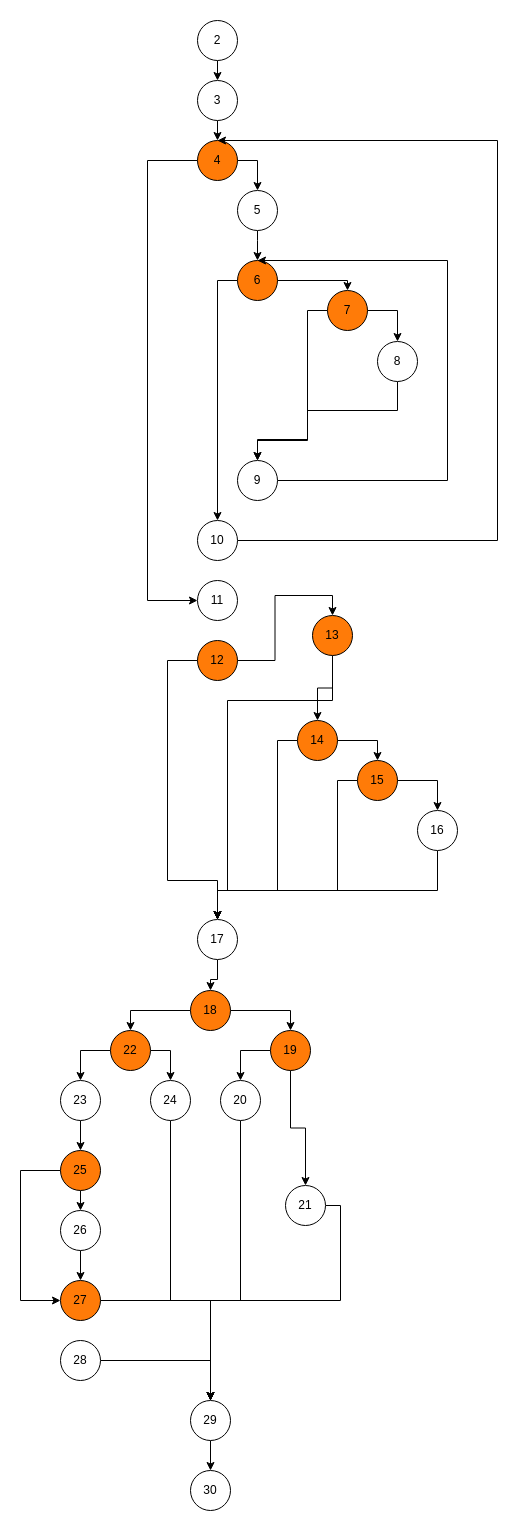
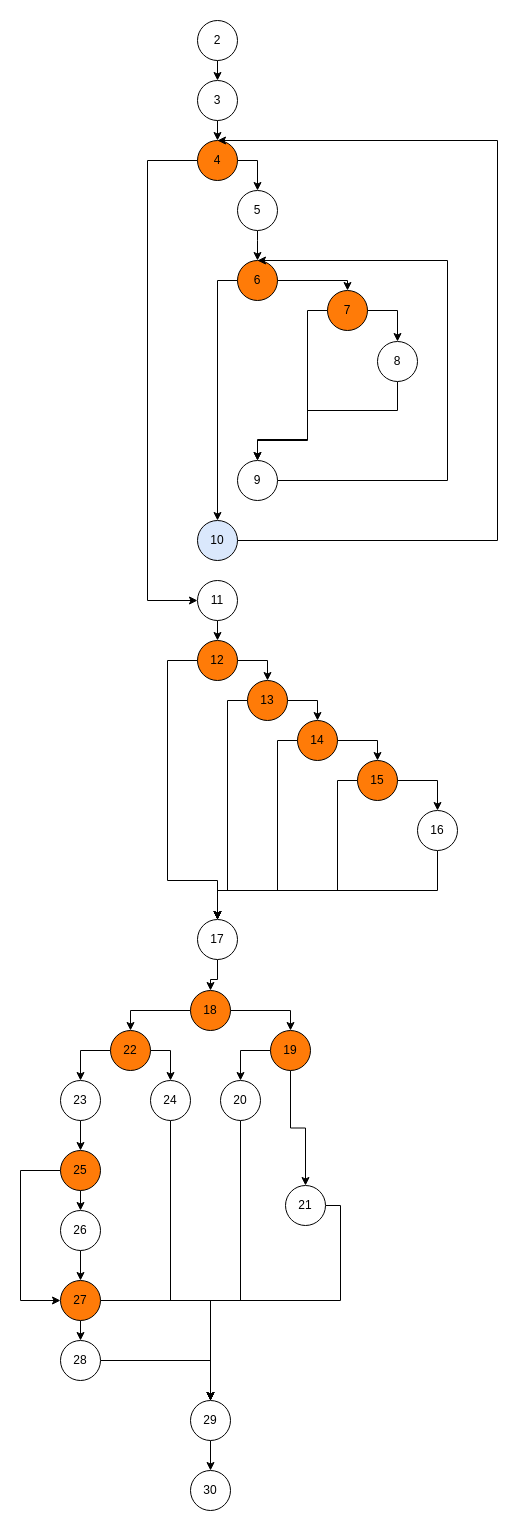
  <mxCell id="0" />
  <mxCell id="1" parent="0" />
  <mxCell id="2" style="edgeStyle=orthogonalEdgeStyle;rounded=0;orthogonalLoop=1;jettySize=auto;html=1;exitX=0.5;exitY=1;exitDx=0;exitDy=0;entryX=0.5;entryY=0;entryDx=0;entryDy=0;" parent="1" source="3" target="5" edge="1"><mxGeometry relative="1" as="geometry" /></mxCell>
  <mxCell id="3" value="2" style="ellipse;whiteSpace=wrap;html=1;aspect=fixed;" parent="1" vertex="1"><mxGeometry x="197" y="20" width="40" height="40" as="geometry" /></mxCell>
  <mxCell id="4" style="edgeStyle=orthogonalEdgeStyle;rounded=0;orthogonalLoop=1;jettySize=auto;html=1;exitX=0.5;exitY=1;exitDx=0;exitDy=0;entryX=0.5;entryY=0;entryDx=0;entryDy=0;" parent="1" source="5" target="8" edge="1"><mxGeometry relative="1" as="geometry" /></mxCell>
  <mxCell id="5" value="3" style="ellipse;whiteSpace=wrap;html=1;aspect=fixed;" parent="1" vertex="1"><mxGeometry x="197" y="80" width="40" height="40" as="geometry" /></mxCell>
  <mxCell id="6" style="edgeStyle=orthogonalEdgeStyle;rounded=0;orthogonalLoop=1;jettySize=auto;html=1;entryX=0.5;entryY=0;entryDx=0;entryDy=0;" parent="1" source="8" target="10" edge="1"><mxGeometry relative="1" as="geometry"><Array as="points"><mxPoint x="257" y="160" /></Array></mxGeometry></mxCell>
  <mxCell id="7" style="edgeStyle=orthogonalEdgeStyle;rounded=0;orthogonalLoop=1;jettySize=auto;html=1;entryX=0;entryY=0.5;entryDx=0;entryDy=0;" parent="1" source="8" target="24" edge="1"><mxGeometry relative="1" as="geometry"><Array as="points"><mxPoint x="147" y="160" /><mxPoint x="147" y="600" /></Array></mxGeometry></mxCell>
  <mxCell id="8" value="4" style="ellipse;whiteSpace=wrap;html=1;aspect=fixed;fillColor=#FF7B08;" parent="1" vertex="1"><mxGeometry x="197" y="140" width="40" height="40" as="geometry" /></mxCell>
  <mxCell id="9" style="edgeStyle=orthogonalEdgeStyle;rounded=0;orthogonalLoop=1;jettySize=auto;html=1;entryX=0.5;entryY=0;entryDx=0;entryDy=0;" parent="1" source="10" target="13" edge="1"><mxGeometry relative="1" as="geometry"><Array as="points"><mxPoint x="257" y="240" /><mxPoint x="257" y="240" /></Array></mxGeometry></mxCell>
  <mxCell id="10" value="5" style="ellipse;whiteSpace=wrap;html=1;aspect=fixed;" parent="1" vertex="1"><mxGeometry x="237" y="190" width="40" height="40" as="geometry" /></mxCell>
  <mxCell id="11" style="edgeStyle=orthogonalEdgeStyle;rounded=0;orthogonalLoop=1;jettySize=auto;html=1;entryX=0.5;entryY=0;entryDx=0;entryDy=0;" parent="1" source="13" target="16" edge="1"><mxGeometry relative="1" as="geometry"><Array as="points"><mxPoint x="347" y="280" /></Array></mxGeometry></mxCell>
  <mxCell id="12" style="edgeStyle=orthogonalEdgeStyle;rounded=0;orthogonalLoop=1;jettySize=auto;html=1;entryX=0.5;entryY=0;entryDx=0;entryDy=0;" parent="1" source="13" target="22" edge="1"><mxGeometry relative="1" as="geometry"><Array as="points"><mxPoint x="217" y="280" /></Array></mxGeometry></mxCell>
  <mxCell id="13" value="6" style="ellipse;whiteSpace=wrap;html=1;aspect=fixed;fillColor=#FF7B08;" parent="1" vertex="1"><mxGeometry x="237" y="260" width="40" height="40" as="geometry" /></mxCell>
  <mxCell id="14" style="edgeStyle=orthogonalEdgeStyle;rounded=0;orthogonalLoop=1;jettySize=auto;html=1;entryX=0.5;entryY=0;entryDx=0;entryDy=0;" parent="1" source="16" target="18" edge="1"><mxGeometry relative="1" as="geometry" /></mxCell>
  <mxCell id="15" style="edgeStyle=orthogonalEdgeStyle;rounded=0;orthogonalLoop=1;jettySize=auto;html=1;entryX=0.5;entryY=0;entryDx=0;entryDy=0;" parent="1" source="16" target="20" edge="1"><mxGeometry relative="1" as="geometry"><Array as="points"><mxPoint x="307" y="310" /><mxPoint x="307" y="439" /><mxPoint x="257" y="439" /></Array></mxGeometry></mxCell>
  <mxCell id="16" value="7" style="ellipse;whiteSpace=wrap;html=1;aspect=fixed;fillColor=#FF7B08;" parent="1" vertex="1"><mxGeometry x="327" y="290" width="40" height="40" as="geometry" /></mxCell>
  <mxCell id="17" style="edgeStyle=orthogonalEdgeStyle;rounded=0;orthogonalLoop=1;jettySize=auto;html=1;entryX=0.5;entryY=0;entryDx=0;entryDy=0;" parent="1" source="18" target="20" edge="1"><mxGeometry relative="1" as="geometry"><Array as="points"><mxPoint x="397" y="410" /><mxPoint x="307" y="410" /><mxPoint x="307" y="440" /><mxPoint x="257" y="440" /></Array></mxGeometry></mxCell>
  <mxCell id="18" value="8" style="ellipse;whiteSpace=wrap;html=1;aspect=fixed;" parent="1" vertex="1"><mxGeometry x="377" y="341" width="40" height="40" as="geometry" /></mxCell>
  <mxCell id="19" style="edgeStyle=orthogonalEdgeStyle;rounded=0;orthogonalLoop=1;jettySize=auto;html=1;entryX=0.5;entryY=0;entryDx=0;entryDy=0;" parent="1" source="20" target="13" edge="1"><mxGeometry relative="1" as="geometry"><Array as="points"><mxPoint x="447" y="480" /><mxPoint x="447" y="260" /></Array></mxGeometry></mxCell>
  <mxCell id="20" value="9" style="ellipse;whiteSpace=wrap;html=1;aspect=fixed;" parent="1" vertex="1"><mxGeometry x="237" y="460" width="40" height="40" as="geometry" /></mxCell>
  <mxCell id="21" style="edgeStyle=orthogonalEdgeStyle;rounded=0;orthogonalLoop=1;jettySize=auto;html=1;entryX=0.5;entryY=0;entryDx=0;entryDy=0;" parent="1" source="22" target="8" edge="1"><mxGeometry relative="1" as="geometry"><Array as="points"><mxPoint x="497" y="540" /><mxPoint x="497" y="140" /></Array></mxGeometry></mxCell>
- <mxCell id="22" value="10" style="ellipse;whiteSpace=wrap;html=1;aspect=fixed;" parent="1" vertex="1"><mxGeometry x="197" y="520" width="40" height="40" as="geometry" /></mxCell>
+ <mxCell id="22" value="10" style="ellipse;whiteSpace=wrap;html=1;aspect=fixed;fillColor=#dae8fc;" parent="1" vertex="1"><mxGeometry x="197" y="520" width="40" height="40" as="geometry" /></mxCell>
+ <mxCell id="23" style="edgeStyle=orthogonalEdgeStyle;rounded=0;orthogonalLoop=1;jettySize=auto;html=1;exitX=0.5;exitY=1;exitDx=0;exitDy=0;entryX=0.5;entryY=0;entryDx=0;entryDy=0;" parent="1" source="24" target="27" edge="1"><mxGeometry relative="1" as="geometry" /></mxCell>
  <mxCell id="24" value="11" style="ellipse;whiteSpace=wrap;html=1;aspect=fixed;" parent="1" vertex="1"><mxGeometry x="197" y="580" width="40" height="40" as="geometry" /></mxCell>
  <mxCell id="25" style="edgeStyle=orthogonalEdgeStyle;rounded=0;orthogonalLoop=1;jettySize=auto;html=1;entryX=0.5;entryY=0;entryDx=0;entryDy=0;" parent="1" source="27" target="30" edge="1"><mxGeometry relative="1" as="geometry" /></mxCell>
  <mxCell id="26" style="edgeStyle=orthogonalEdgeStyle;rounded=0;orthogonalLoop=1;jettySize=auto;html=1;entryX=0.5;entryY=0;entryDx=0;entryDy=0;" parent="1" source="27" target="40" edge="1"><mxGeometry relative="1" as="geometry"><Array as="points"><mxPoint x="167" y="660" /><mxPoint x="167" y="880" /><mxPoint x="217" y="880" /></Array></mxGeometry></mxCell>
  <mxCell id="27" value="12" style="ellipse;whiteSpace=wrap;html=1;aspect=fixed;fillColor=#FF7B08;" parent="1" vertex="1"><mxGeometry x="197" y="640" width="40" height="40" as="geometry" /></mxCell>
  <mxCell id="28" style="edgeStyle=orthogonalEdgeStyle;rounded=0;orthogonalLoop=1;jettySize=auto;html=1;entryX=0.5;entryY=0;entryDx=0;entryDy=0;" parent="1" source="30" target="33" edge="1"><mxGeometry relative="1" as="geometry" /></mxCell>
  <mxCell id="29" style="edgeStyle=orthogonalEdgeStyle;rounded=0;orthogonalLoop=1;jettySize=auto;html=1;entryX=0.5;entryY=0;entryDx=0;entryDy=0;" parent="1" source="30" target="40" edge="1"><mxGeometry relative="1" as="geometry"><Array as="points"><mxPoint x="227" y="700" /><mxPoint x="227" y="890" /><mxPoint x="217" y="890" /></Array></mxGeometry></mxCell>
- <mxCell id="30" value="13" style="ellipse;whiteSpace=wrap;html=1;aspect=fixed;fillColor=#FF7B08;" parent="1" vertex="1"><mxGeometry x="312" y="615" width="40" height="40" as="geometry" /></mxCell>
+ <mxCell id="30" value="13" style="ellipse;whiteSpace=wrap;html=1;aspect=fixed;fillColor=#FF7B08;" parent="1" vertex="1"><mxGeometry x="247" y="680" width="40" height="40" as="geometry" /></mxCell>
  <mxCell id="31" style="edgeStyle=orthogonalEdgeStyle;rounded=0;orthogonalLoop=1;jettySize=auto;html=1;entryX=0.5;entryY=0;entryDx=0;entryDy=0;" parent="1" source="33" target="36" edge="1"><mxGeometry relative="1" as="geometry" /></mxCell>
  <mxCell id="32" style="edgeStyle=orthogonalEdgeStyle;rounded=0;orthogonalLoop=1;jettySize=auto;html=1;entryX=0.5;entryY=0;entryDx=0;entryDy=0;" parent="1" source="33" target="40" edge="1"><mxGeometry relative="1" as="geometry"><Array as="points"><mxPoint x="277" y="740" /><mxPoint x="277" y="890" /><mxPoint x="217" y="890" /></Array></mxGeometry></mxCell>
  <mxCell id="33" value="14" style="ellipse;whiteSpace=wrap;html=1;aspect=fixed;fillColor=#FF7B08;" parent="1" vertex="1"><mxGeometry x="297" y="720" width="40" height="40" as="geometry" /></mxCell>
  <mxCell id="34" style="edgeStyle=orthogonalEdgeStyle;rounded=0;orthogonalLoop=1;jettySize=auto;html=1;" parent="1" source="36" target="38" edge="1"><mxGeometry relative="1" as="geometry"><mxPoint x="437" y="810" as="targetPoint" /></mxGeometry></mxCell>
  <mxCell id="35" style="edgeStyle=orthogonalEdgeStyle;rounded=0;orthogonalLoop=1;jettySize=auto;html=1;entryX=0.5;entryY=0;entryDx=0;entryDy=0;" parent="1" source="36" target="40" edge="1"><mxGeometry relative="1" as="geometry"><Array as="points"><mxPoint x="337" y="780" /><mxPoint x="337" y="890" /><mxPoint x="217" y="890" /></Array></mxGeometry></mxCell>
  <mxCell id="36" value="15" style="ellipse;whiteSpace=wrap;html=1;aspect=fixed;fillColor=#FF7B08;" parent="1" vertex="1"><mxGeometry x="357" y="760" width="40" height="40" as="geometry" /></mxCell>
  <mxCell id="37" style="edgeStyle=orthogonalEdgeStyle;rounded=0;orthogonalLoop=1;jettySize=auto;html=1;entryX=0.5;entryY=0;entryDx=0;entryDy=0;" parent="1" source="38" target="40" edge="1"><mxGeometry relative="1" as="geometry"><Array as="points"><mxPoint x="437" y="890" /><mxPoint x="217" y="890" /></Array></mxGeometry></mxCell>
  <mxCell id="38" value="16" style="ellipse;whiteSpace=wrap;html=1;aspect=fixed;" parent="1" vertex="1"><mxGeometry x="417" y="810" width="40" height="40" as="geometry" /></mxCell>
  <mxCell id="39" style="edgeStyle=orthogonalEdgeStyle;rounded=0;orthogonalLoop=1;jettySize=auto;html=1;entryX=0.5;entryY=0;entryDx=0;entryDy=0;" parent="1" source="40" target="43" edge="1"><mxGeometry relative="1" as="geometry" /></mxCell>
  <mxCell id="40" value="17" style="ellipse;whiteSpace=wrap;html=1;aspect=fixed;" parent="1" vertex="1"><mxGeometry x="197" y="919" width="40" height="40" as="geometry" /></mxCell>
  <mxCell id="41" style="edgeStyle=orthogonalEdgeStyle;rounded=0;orthogonalLoop=1;jettySize=auto;html=1;entryX=0.5;entryY=0;entryDx=0;entryDy=0;" parent="1" source="43" target="51" edge="1"><mxGeometry relative="1" as="geometry" /></mxCell>
  <mxCell id="42" style="edgeStyle=orthogonalEdgeStyle;rounded=0;orthogonalLoop=1;jettySize=auto;html=1;entryX=0.5;entryY=0;entryDx=0;entryDy=0;" parent="1" source="43" target="48" edge="1"><mxGeometry relative="1" as="geometry" /></mxCell>
  <mxCell id="43" value="18" style="ellipse;whiteSpace=wrap;html=1;aspect=fixed;fillColor=#FF7B08;" parent="1" vertex="1"><mxGeometry x="190" y="990" width="40" height="40" as="geometry" /></mxCell>
  <mxCell id="44" style="edgeStyle=orthogonalEdgeStyle;rounded=0;orthogonalLoop=1;jettySize=auto;html=1;entryX=0.5;entryY=0;entryDx=0;entryDy=0;" parent="1" source="45" target="60" edge="1"><mxGeometry relative="1" as="geometry" /></mxCell>
  <mxCell id="45" value="23" style="ellipse;whiteSpace=wrap;html=1;aspect=fixed;" parent="1" vertex="1"><mxGeometry x="60" y="1080" width="40" height="40" as="geometry" /></mxCell>
  <mxCell id="46" style="edgeStyle=orthogonalEdgeStyle;rounded=0;orthogonalLoop=1;jettySize=auto;html=1;entryX=0.5;entryY=0;entryDx=0;entryDy=0;" parent="1" source="48" target="55" edge="1"><mxGeometry relative="1" as="geometry" /></mxCell>
  <mxCell id="47" style="edgeStyle=orthogonalEdgeStyle;rounded=0;orthogonalLoop=1;jettySize=auto;html=1;entryX=0.5;entryY=0;entryDx=0;entryDy=0;" parent="1" source="48" target="57" edge="1"><mxGeometry relative="1" as="geometry" /></mxCell>
  <mxCell id="48" value="19" style="ellipse;whiteSpace=wrap;html=1;aspect=fixed;fillColor=#FF7B08;" parent="1" vertex="1"><mxGeometry x="270" y="1030" width="40" height="40" as="geometry" /></mxCell>
  <mxCell id="49" style="edgeStyle=orthogonalEdgeStyle;rounded=0;orthogonalLoop=1;jettySize=auto;html=1;entryX=0.5;entryY=0;entryDx=0;entryDy=0;" parent="1" source="51" target="45" edge="1"><mxGeometry relative="1" as="geometry" /></mxCell>
  <mxCell id="50" style="edgeStyle=orthogonalEdgeStyle;rounded=0;orthogonalLoop=1;jettySize=auto;html=1;entryX=0.5;entryY=0;entryDx=0;entryDy=0;" parent="1" source="51" target="53" edge="1"><mxGeometry relative="1" as="geometry"><Array as="points"><mxPoint x="170" y="1050" /></Array></mxGeometry></mxCell>
  <mxCell id="51" value="22" style="ellipse;whiteSpace=wrap;html=1;aspect=fixed;fillColor=#FF7B08;" parent="1" vertex="1"><mxGeometry x="110" y="1030" width="40" height="40" as="geometry" /></mxCell>
  <mxCell id="52" style="edgeStyle=orthogonalEdgeStyle;rounded=0;orthogonalLoop=1;jettySize=auto;html=1;entryX=0.5;entryY=0;entryDx=0;entryDy=0;" parent="1" source="53" target="69" edge="1"><mxGeometry relative="1" as="geometry"><Array as="points"><mxPoint x="170" y="1300" /><mxPoint x="210" y="1300" /></Array></mxGeometry></mxCell>
  <mxCell id="53" value="24" style="ellipse;whiteSpace=wrap;html=1;aspect=fixed;" parent="1" vertex="1"><mxGeometry x="150" y="1080" width="40" height="40" as="geometry" /></mxCell>
  <mxCell id="54" style="edgeStyle=orthogonalEdgeStyle;rounded=0;orthogonalLoop=1;jettySize=auto;html=1;entryX=0.5;entryY=0;entryDx=0;entryDy=0;" parent="1" source="55" target="69" edge="1"><mxGeometry relative="1" as="geometry"><Array as="points"><mxPoint x="240" y="1300" /><mxPoint x="210" y="1300" /></Array></mxGeometry></mxCell>
  <mxCell id="55" value="20" style="ellipse;whiteSpace=wrap;html=1;aspect=fixed;" parent="1" vertex="1"><mxGeometry x="220" y="1080" width="40" height="40" as="geometry" /></mxCell>
  <mxCell id="56" style="edgeStyle=orthogonalEdgeStyle;rounded=0;orthogonalLoop=1;jettySize=auto;html=1;entryX=0.5;entryY=0;entryDx=0;entryDy=0;" parent="1" source="57" target="69" edge="1"><mxGeometry relative="1" as="geometry"><Array as="points"><mxPoint x="340" y="1300" /><mxPoint x="210" y="1300" /></Array></mxGeometry></mxCell>
  <mxCell id="57" value="21" style="ellipse;whiteSpace=wrap;html=1;aspect=fixed;" parent="1" vertex="1"><mxGeometry x="285" y="1185" width="40" height="40" as="geometry" /></mxCell>
  <mxCell id="58" style="edgeStyle=orthogonalEdgeStyle;rounded=0;orthogonalLoop=1;jettySize=auto;html=1;entryX=0;entryY=0.5;entryDx=0;entryDy=0;" parent="1" source="60" target="65" edge="1"><mxGeometry relative="1" as="geometry"><Array as="points"><mxPoint x="20" y="1170" /><mxPoint x="20" y="1300" /></Array></mxGeometry></mxCell>
  <mxCell id="59" style="edgeStyle=orthogonalEdgeStyle;rounded=0;orthogonalLoop=1;jettySize=auto;html=1;exitX=0.5;exitY=1;exitDx=0;exitDy=0;entryX=0.5;entryY=0;entryDx=0;entryDy=0;" parent="1" source="60" target="62" edge="1"><mxGeometry relative="1" as="geometry"><mxPoint x="80.5" y="1200" as="targetPoint" /></mxGeometry></mxCell>
  <mxCell id="60" value="25" style="ellipse;whiteSpace=wrap;html=1;aspect=fixed;fillColor=#FF7B08;" parent="1" vertex="1"><mxGeometry x="60" y="1150" width="40" height="40" as="geometry" /></mxCell>
  <mxCell id="61" style="edgeStyle=orthogonalEdgeStyle;rounded=0;orthogonalLoop=1;jettySize=auto;html=1;entryX=0.5;entryY=0;entryDx=0;entryDy=0;" parent="1" source="62" target="65" edge="1"><mxGeometry relative="1" as="geometry" /></mxCell>
  <mxCell id="62" value="26" style="ellipse;whiteSpace=wrap;html=1;aspect=fixed;" parent="1" vertex="1"><mxGeometry x="60" y="1210" width="40" height="40" as="geometry" /></mxCell>
+ <mxCell id="63" style="edgeStyle=orthogonalEdgeStyle;rounded=0;orthogonalLoop=1;jettySize=auto;html=1;exitX=0.5;exitY=1;exitDx=0;exitDy=0;entryX=0.5;entryY=0;entryDx=0;entryDy=0;" parent="1" source="65" target="67" edge="1"><mxGeometry relative="1" as="geometry" /></mxCell>
  <mxCell id="64" style="edgeStyle=orthogonalEdgeStyle;rounded=0;orthogonalLoop=1;jettySize=auto;html=1;entryX=0.5;entryY=0;entryDx=0;entryDy=0;" parent="1" source="65" target="69" edge="1"><mxGeometry relative="1" as="geometry"><mxPoint x="140" y="1310" as="targetPoint" /><Array as="points"><mxPoint x="210" y="1300" /></Array></mxGeometry></mxCell>
  <mxCell id="65" value="27" style="ellipse;whiteSpace=wrap;html=1;aspect=fixed;fillColor=#FF7B08;" parent="1" vertex="1"><mxGeometry x="60" y="1280" width="40" height="40" as="geometry" /></mxCell>
  <mxCell id="66" style="edgeStyle=orthogonalEdgeStyle;rounded=0;orthogonalLoop=1;jettySize=auto;html=1;entryX=0.5;entryY=0;entryDx=0;entryDy=0;" parent="1" source="67" target="69" edge="1"><mxGeometry relative="1" as="geometry" /></mxCell>
  <mxCell id="67" value="28" style="ellipse;whiteSpace=wrap;html=1;aspect=fixed;" parent="1" vertex="1"><mxGeometry x="60" y="1340" width="40" height="40" as="geometry" /></mxCell>
  <mxCell id="68" style="edgeStyle=orthogonalEdgeStyle;rounded=0;orthogonalLoop=1;jettySize=auto;html=1;entryX=0.5;entryY=0;entryDx=0;entryDy=0;" parent="1" source="69" target="70" edge="1"><mxGeometry relative="1" as="geometry" /></mxCell>
  <mxCell id="69" value="29" style="ellipse;whiteSpace=wrap;html=1;aspect=fixed;" parent="1" vertex="1"><mxGeometry x="190" y="1400" width="40" height="40" as="geometry" /></mxCell>
  <mxCell id="70" value="30" style="ellipse;whiteSpace=wrap;html=1;aspect=fixed;" parent="1" vertex="1"><mxGeometry x="190" y="1470" width="40" height="40" as="geometry" /></mxCell>
